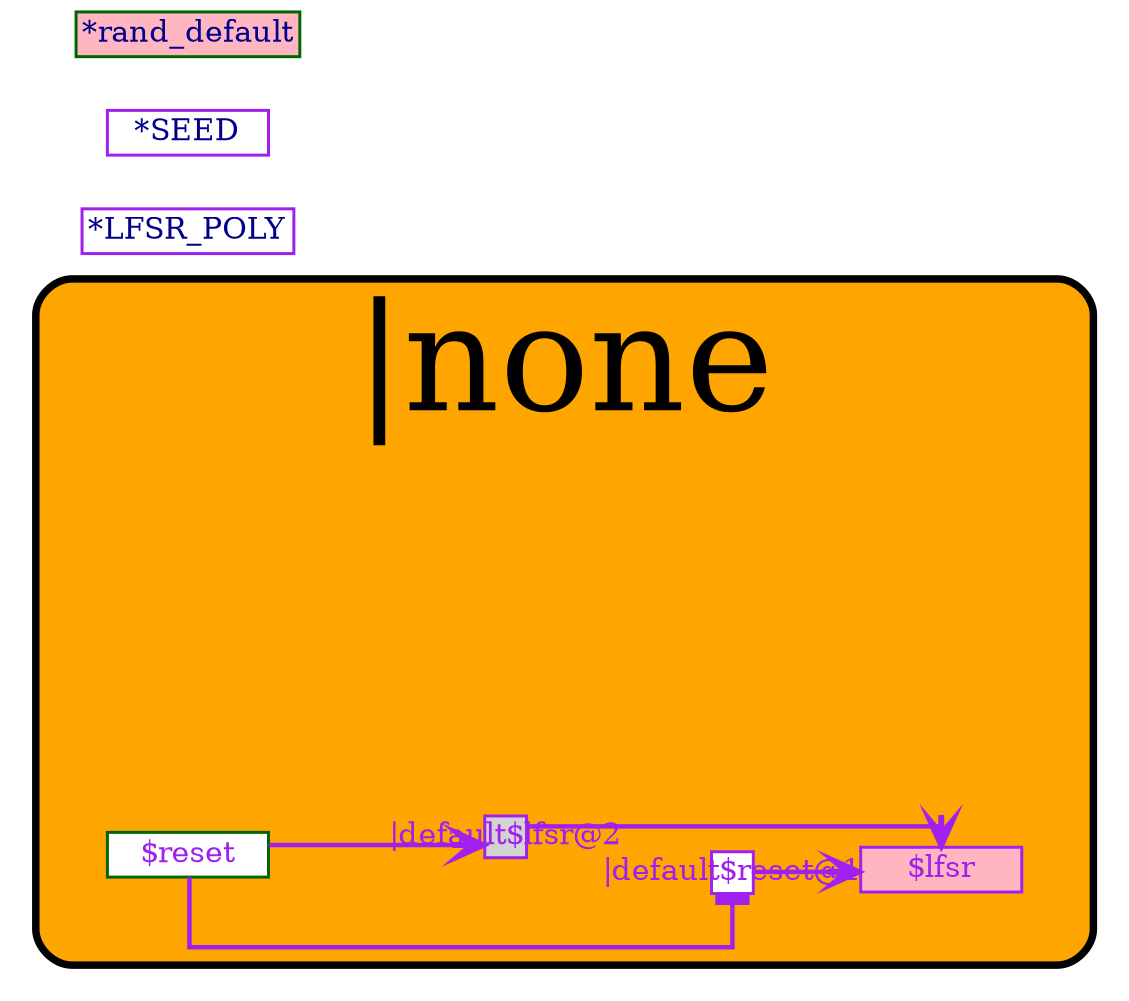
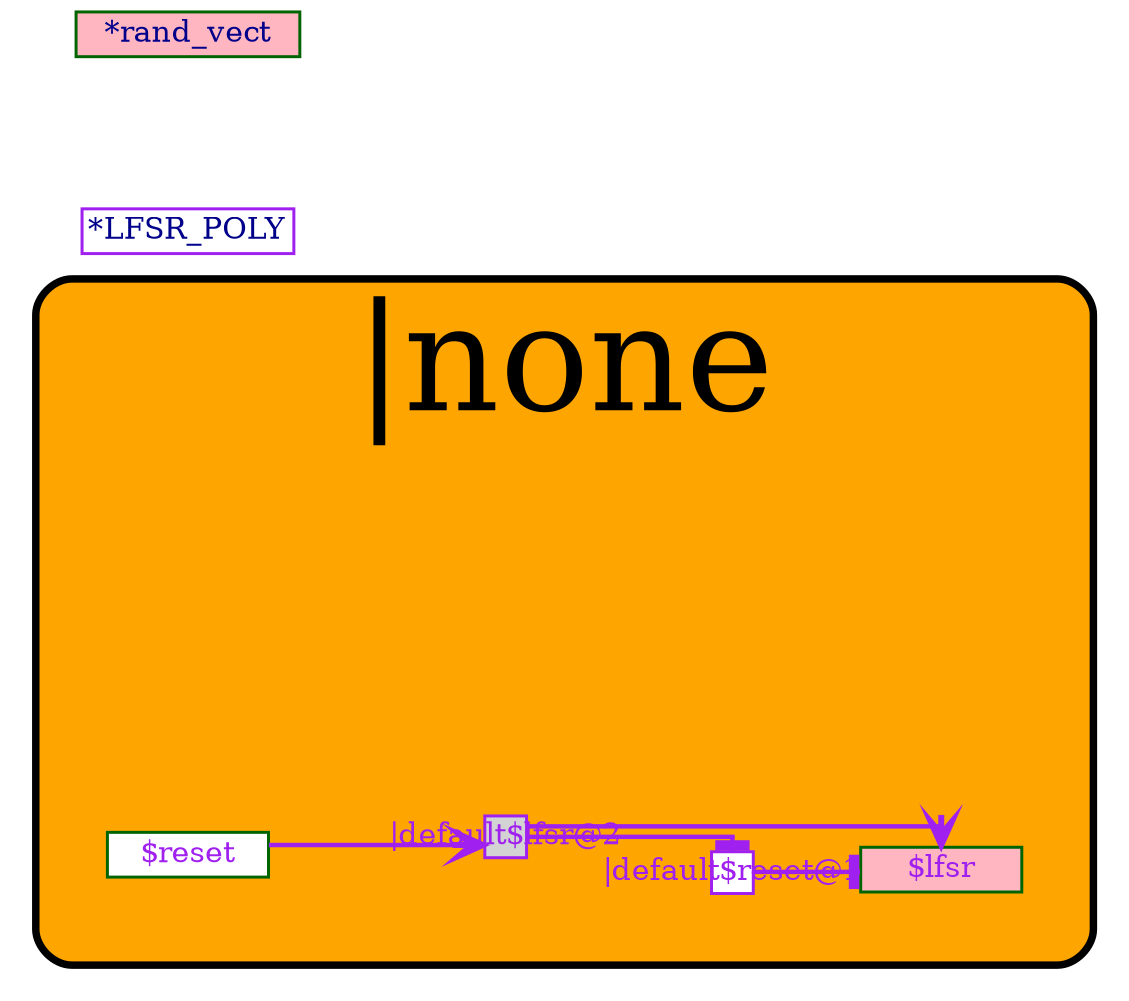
  strict digraph {
    rankdir=LR
    splines=ortho
    node [color=purple fillcolor=white fontcolor=purple fontsize=10 margin="0.03,0.03" penwidth=1.0 shape=box style=filled]
    edge [arrowhead=tee color=purple fontcolor="#00D000" labelfontcolor=purple penwidth=1.5 weight=10]
-   n1 [fillcolor=lightpink height=0.02 label="$lfsr"]
+   n1 [color=darkgreen fillcolor=lightpink height=0.02 label="$lfsr"]
    "|default$reset@1" [fixedsize=true height=0.2 width=0.2]
    n3 [color=darkgreen height=0.02 label="$reset"]
    "|default$lfsr@2" [fillcolor=lightgrey fixedsize=true height=0.2 width=0.2]
    "*LFSR_POLY" [fontcolor="#00008b" height=0.02]
-   "*SEED" [fontcolor="#00008b" height=0.02]
-   "*rand_vect" [color=darkgreen fillcolor=lightpink fontcolor="#00008b" height=0.02 label="*rand_default"]
+   "*rand_vect" [color=darkgreen fillcolor=lightpink fontcolor="#00008b" height=0.02]
    subgraph cluster_1 {
      fillcolor="#1090c0"
      fontsize=50
      label=">top"
      penwidth=2.0
      style="filled,rounded"
      subgraph cluster_2 {
        fillcolor=orange
        fontsize=50
        label="|default"
        penwidth=2.5
        style="filled,rounded"
        subgraph cluster_3 {
          fillcolor=darkgreen
          fontsize=20
          label="@1"
          penwidth=1.5
          style=filled
          n1
          "|default$reset@1"
        }
        subgraph cluster_4 {
          fillcolor="#509050"
          fontsize=20
          label="@0"
          penwidth=1.5
          style=filled
          n3
        }
        subgraph cluster_5 {
          fillcolor="#509050"
          fontsize=20
          label="@2"
          penwidth=1.5
          style=filled
          "|default$lfsr@2"
        }
      }
      subgraph cluster_6 {
        fillcolor=orange
        fontsize=50
        label="|none"
        penwidth=2.5
        style="filled,rounded"
      }
    }
-   "|default$reset@1" -> n1 [arrowhead=vee weight=2]
-   n3 -> "|default$reset@1"
+   "|default$reset@1" -> n1 [weight=2]
+   "|default$lfsr@2" -> "|default$reset@1"
    n3 -> "|default$lfsr@2" [arrowhead=vee]
    "|default$lfsr@2" -> n1 [arrowhead=vee weight=1]
  }
